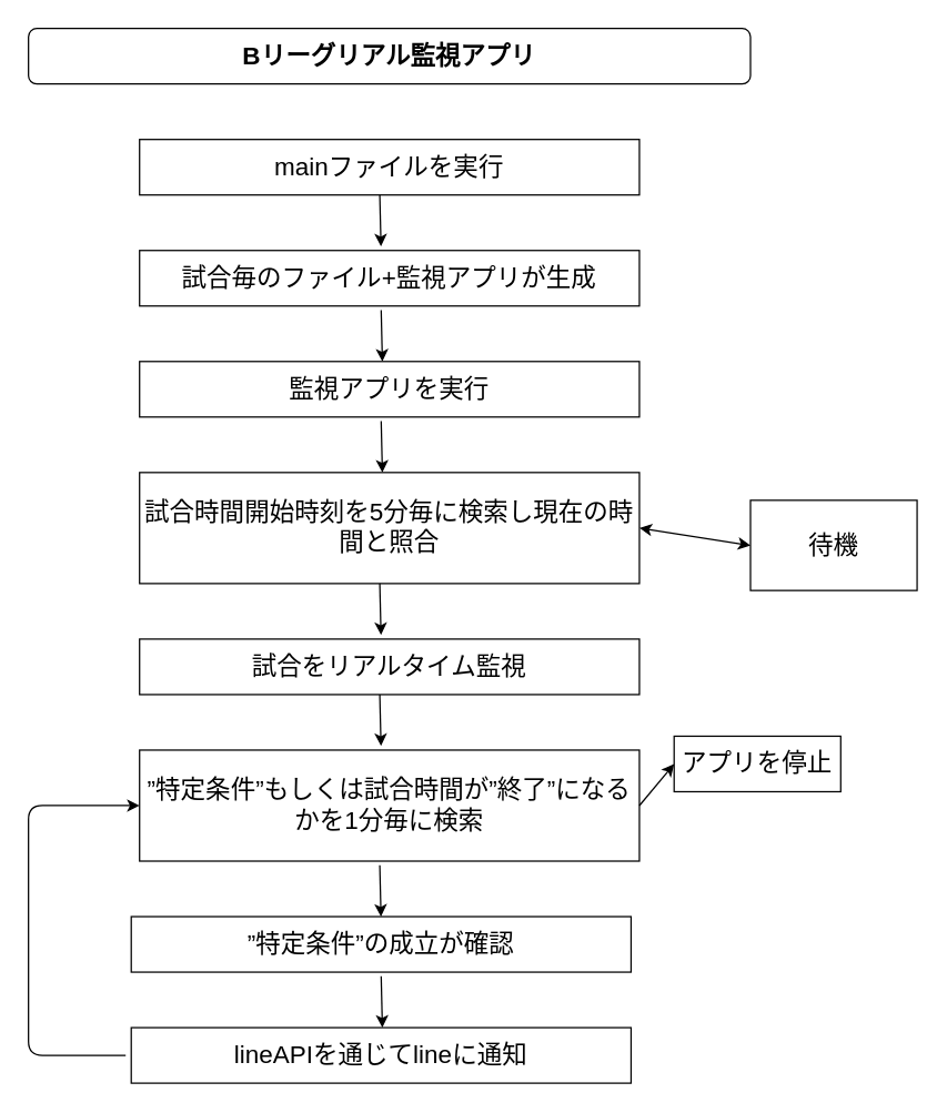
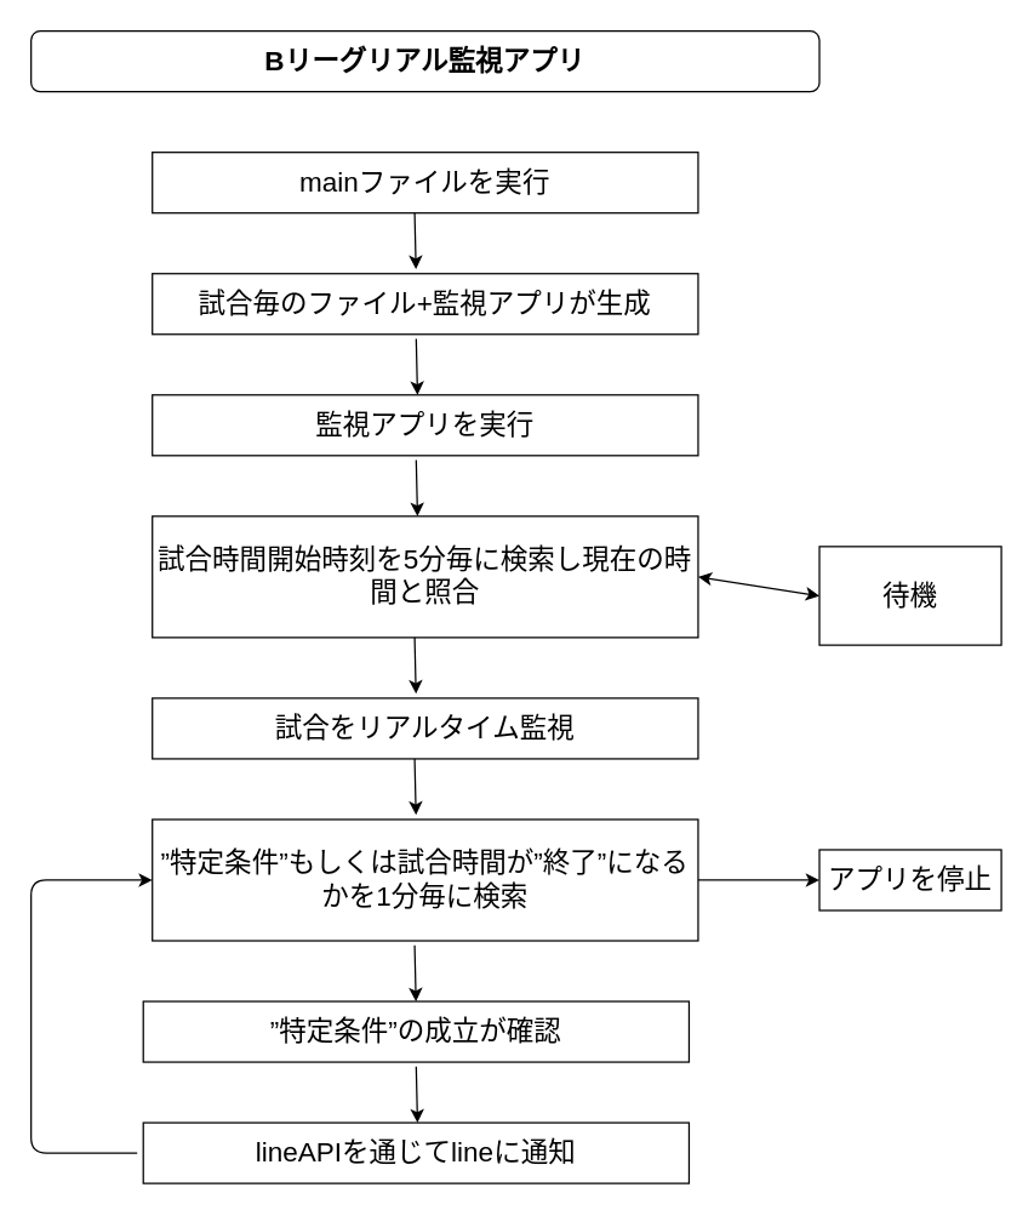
  <mxCell id="0" />
  <mxCell id="1" parent="0" />
  <mxCell id="2" value="Bリーグリアル監視アプリ" style="rounded=1;whiteSpace=wrap;html=1;fontSize=18;fontStyle=1" parent="1" vertex="1"><mxGeometry x="20" width="520" height="40" as="geometry" y="20" /></mxCell>
  <mxCell id="3" value="mainファイルを実行" style="rounded=0;whiteSpace=wrap;html=1;fontSize=18;" parent="1" vertex="1"><mxGeometry x="100" y="100" width="360" height="40" as="geometry" /></mxCell>
  <mxCell id="4" value="監視アプリを実行" style="rounded=0;whiteSpace=wrap;html=1;fontSize=18;" parent="1" vertex="1"><mxGeometry x="100" y="260" width="360" height="40" as="geometry" /></mxCell>
  <mxCell id="5" value="試合時間開始時刻を5分毎に検索し現在の時間と照合" style="rounded=0;whiteSpace=wrap;html=1;fontSize=18;" parent="1" vertex="1"><mxGeometry x="100" y="340" width="360" height="80" as="geometry" /></mxCell>
  <mxCell id="6" value="待機" style="rounded=0;whiteSpace=wrap;html=1;fontSize=18;" parent="1" vertex="1"><mxGeometry x="540" y="360" width="120" height="65" as="geometry" /></mxCell>
  <mxCell id="7" value="試合毎のファイル+監視アプリが生成" style="rounded=0;whiteSpace=wrap;html=1;fontSize=18;" parent="1" vertex="1"><mxGeometry x="100" y="180" width="360" height="40" as="geometry" /></mxCell>
  <mxCell id="8" value="試合をリアルタイム監視" style="rounded=0;whiteSpace=wrap;html=1;fontSize=18;" parent="1" vertex="1"><mxGeometry x="100" y="460" width="360" height="40" as="geometry" /></mxCell>
  <mxCell id="9" value="”特定条件”もしくは試合時間が”終了”になるかを1分毎に検索" style="rounded=0;whiteSpace=wrap;html=1;fontSize=18;" parent="1" vertex="1"><mxGeometry x="100" y="540" width="360" height="80" as="geometry" /></mxCell>
  <mxCell id="10" value="”特定条件”の成立が確認" style="rounded=0;whiteSpace=wrap;html=1;fontSize=18;" parent="1" vertex="1"><mxGeometry x="94" y="660" width="360" height="40" as="geometry" /></mxCell>
  <mxCell id="11" value="lineAPIを通じてlineに通知" style="rounded=0;whiteSpace=wrap;html=1;fontSize=18;" parent="1" vertex="1"><mxGeometry x="94" y="740" width="360" height="40" as="geometry" /></mxCell>
- <mxCell id="12" value="アプリを停止" style="rounded=0;whiteSpace=wrap;html=1;fontSize=18;" parent="1" vertex="1"><mxGeometry x="485" y="530" width="120" height="40" as="geometry" /></mxCell>
+ <mxCell id="12" value="アプリを停止" style="rounded=0;whiteSpace=wrap;html=1;fontSize=18;" parent="1" vertex="1"><mxGeometry x="540" y="560" width="120" height="40" as="geometry" /></mxCell>
  <mxCell id="13" value="" style="endArrow=classic;html=1;fontSize=18;entryX=0.483;entryY=-0.075;entryDx=0;entryDy=0;entryPerimeter=0;" parent="1" target="7" edge="1"><mxGeometry width="50" height="50" relative="1" as="geometry"><mxPoint x="273" y="140" as="sourcePoint" /><mxPoint x="273" y="170" as="targetPoint" /></mxGeometry></mxCell>
  <mxCell id="14" value="" style="endArrow=classic;html=1;fontSize=18;entryX=0.483;entryY=-0.075;entryDx=0;entryDy=0;entryPerimeter=0;" parent="1" edge="1"><mxGeometry width="50" height="50" relative="1" as="geometry"><mxPoint x="274" y="223" as="sourcePoint" /><mxPoint x="274.88" y="260" as="targetPoint" /></mxGeometry></mxCell>
  <mxCell id="15" value="" style="endArrow=classic;html=1;fontSize=18;entryX=0.483;entryY=-0.075;entryDx=0;entryDy=0;entryPerimeter=0;" parent="1" edge="1"><mxGeometry width="50" height="50" relative="1" as="geometry"><mxPoint x="274" y="703" as="sourcePoint" /><mxPoint x="274.88" y="740" as="targetPoint" /></mxGeometry></mxCell>
  <mxCell id="16" value="" style="endArrow=classic;html=1;fontSize=18;entryX=0.483;entryY=-0.075;entryDx=0;entryDy=0;entryPerimeter=0;" parent="1" edge="1"><mxGeometry width="50" height="50" relative="1" as="geometry"><mxPoint x="274" y="303" as="sourcePoint" /><mxPoint x="274.88" y="340" as="targetPoint" /></mxGeometry></mxCell>
  <mxCell id="17" value="" style="endArrow=classic;html=1;fontSize=18;entryX=0.483;entryY=-0.075;entryDx=0;entryDy=0;entryPerimeter=0;" parent="1" edge="1"><mxGeometry width="50" height="50" relative="1" as="geometry"><mxPoint x="273" y="420" as="sourcePoint" /><mxPoint x="273.88" y="457" as="targetPoint" /></mxGeometry></mxCell>
  <mxCell id="18" value="" style="endArrow=classic;html=1;fontSize=18;entryX=0.483;entryY=-0.075;entryDx=0;entryDy=0;entryPerimeter=0;" parent="1" edge="1"><mxGeometry width="50" height="50" relative="1" as="geometry"><mxPoint x="273" y="500" as="sourcePoint" /><mxPoint x="273.88" y="537" as="targetPoint" /></mxGeometry></mxCell>
  <mxCell id="19" value="" style="endArrow=classic;html=1;fontSize=18;entryX=0.483;entryY=-0.075;entryDx=0;entryDy=0;entryPerimeter=0;" parent="1" edge="1"><mxGeometry width="50" height="50" relative="1" as="geometry"><mxPoint x="273" y="623" as="sourcePoint" /><mxPoint x="273.88" y="660" as="targetPoint" /></mxGeometry></mxCell>
  <mxCell id="20" value="" style="endArrow=classic;startArrow=classic;html=1;fontSize=18;entryX=0;entryY=0.5;entryDx=0;entryDy=0;" parent="1" target="6" edge="1"><mxGeometry width="50" height="50" relative="1" as="geometry"><mxPoint x="460" y="380" as="sourcePoint" /><mxPoint x="530" y="375" as="targetPoint" /></mxGeometry></mxCell>
  <mxCell id="21" value="" style="endArrow=classic;html=1;fontSize=18;entryX=0;entryY=0.5;entryDx=0;entryDy=0;" parent="1" target="12" edge="1"><mxGeometry width="50" height="50" relative="1" as="geometry"><mxPoint x="460" y="580" as="sourcePoint" /><mxPoint x="510" y="530" as="targetPoint" /></mxGeometry></mxCell>
  <mxCell id="22" value="" style="endArrow=classic;html=1;fontSize=18;entryX=0;entryY=0.5;entryDx=0;entryDy=0;" parent="1" target="9" edge="1"><mxGeometry width="50" height="50" relative="1" as="geometry"><mxPoint x="90" y="760" as="sourcePoint" /><mxPoint x="-10" y="580" as="targetPoint" /><Array as="points"><mxPoint x="20" y="760" /><mxPoint x="20" y="670" /><mxPoint x="20" y="580" /></Array></mxGeometry></mxCell>
